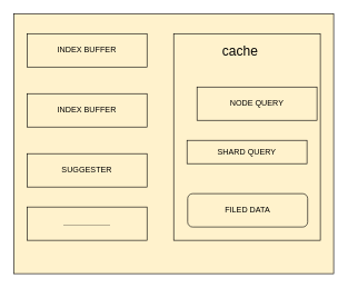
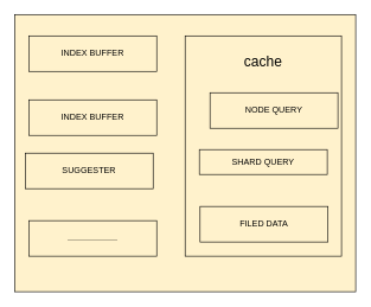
  <mxCell id="0" />
  <mxCell id="1" parent="0" />
  <mxCell id="2" value="" style="rounded=0;whiteSpace=wrap;html=1;fillColor=#FFF2CC;" vertex="1" parent="1"><mxGeometry x="20" y="20" width="480" height="390" as="geometry" /></mxCell>
  <mxCell id="3" value="&lt;font color=&quot;#000000&quot;&gt;INDEX BUFFER&lt;/font&gt;" style="rounded=0;whiteSpace=wrap;html=1;fillColor=#FFF2CC;strokeColor=#000000;" vertex="1" parent="1"><mxGeometry x="40" y="50" width="180" height="50" as="geometry" /></mxCell>
  <mxCell id="4" value="&lt;span style=&quot;color: rgb(0 , 0 , 0)&quot;&gt;INDEX BUFFER&lt;/span&gt;" style="rounded=0;whiteSpace=wrap;html=1;fillColor=#FFF2CC;strokeColor=#000000;" vertex="1" parent="1"><mxGeometry x="40" y="140" width="180" height="50" as="geometry" /></mxCell>
- <mxCell id="5" value="&lt;font color=&quot;#000000&quot;&gt;SUGGESTER&lt;/font&gt;" style="rounded=0;whiteSpace=wrap;html=1;fillColor=#FFF2CC;strokeColor=#000000;" vertex="1" parent="1"><mxGeometry x="40" y="230" width="180" height="50" as="geometry" /></mxCell>
+ <mxCell id="5" value="&lt;font color=&quot;#000000&quot;&gt;SUGGESTER&lt;/font&gt;" style="rounded=0;whiteSpace=wrap;html=1;fillColor=#FFF2CC;strokeColor=#000000;" vertex="1" parent="1"><mxGeometry x="35" y="215" width="180" height="50" as="geometry" /></mxCell>
  <mxCell id="6" value="&lt;font color=&quot;#000000&quot;&gt;.....................&lt;/font&gt;" style="rounded=0;whiteSpace=wrap;html=1;fillColor=#FFF2CC;strokeColor=#000000;" vertex="1" parent="1"><mxGeometry x="40" y="310" width="180" height="50" as="geometry" /></mxCell>
  <mxCell id="7" value="" style="rounded=0;whiteSpace=wrap;html=1;fillColor=#FFF2CC;strokeColor=#000000;" vertex="1" parent="1"><mxGeometry x="260" y="50" width="220" height="310" as="geometry" /></mxCell>
  <mxCell id="8" value="&lt;font color=&quot;#000000&quot;&gt;NODE QUERY&lt;/font&gt;" style="rounded=0;whiteSpace=wrap;html=1;fillColor=#FFF2CC;strokeColor=#000000;" vertex="1" parent="1"><mxGeometry x="295" y="130" width="180" height="50" as="geometry" /></mxCell>
  <mxCell id="9" value="&lt;font color=&quot;#000000&quot;&gt;SHARD QUERY&lt;/font&gt;" style="rounded=0;whiteSpace=wrap;html=1;fillColor=#FFF2CC;strokeColor=#000000;" vertex="1" parent="1"><mxGeometry x="280" y="210" width="180" height="35" as="geometry" /></mxCell>
- <mxCell id="10" value="&lt;font color=&quot;#000000&quot;&gt;FILED DATA&lt;/font&gt;" style="whiteSpace=wrap;html=1;fillColor=#FFF2CC;strokeColor=#000000;rounded=1;" vertex="1" parent="1"><mxGeometry x="281" y="290" width="180" height="50" as="geometry" /></mxCell>
- <mxCell id="11" value="&lt;font style=&quot;font-size: 20px&quot;&gt;cache&lt;/font&gt;" style="text;html=1;strokeColor=none;fillColor=none;align=center;verticalAlign=middle;whiteSpace=wrap;rounded=0;fontColor=#000000;" vertex="1" parent="1"><mxGeometry x="330" y="60" width="60" height="30" as="geometry" /></mxCell>
+ <mxCell id="10" value="&lt;font color=&quot;#000000&quot;&gt;FILED DATA&lt;/font&gt;" style="rounded=0;whiteSpace=wrap;html=1;fillColor=#FFF2CC;strokeColor=#000000;" vertex="1" parent="1"><mxGeometry x="281" y="290" width="180" height="50" as="geometry" /></mxCell>
+ <mxCell id="11" value="&lt;font style=&quot;font-size: 20px&quot;&gt;cache&lt;/font&gt;" style="text;html=1;strokeColor=none;fillColor=none;align=center;verticalAlign=middle;whiteSpace=wrap;rounded=0;fontColor=#000000;" vertex="1" parent="1"><mxGeometry x="340" y="70" width="60" height="30" as="geometry" /></mxCell>
